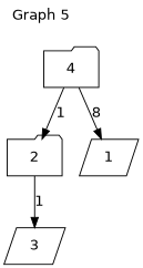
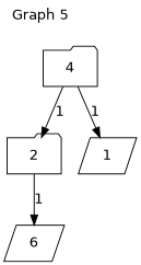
  digraph {
    fontname="DejaVu Sans"
    label="Graph 5"
    labeljust=left
    labelloc=top
    node [fontname="DejaVu Sans" shape=folder]
    edge [fontname="DejaVu Sans" weight=1]
    2
-   3 [shape=parallelogram]
+   3 [shape=parallelogram label=6]
    4
    1 [shape=parallelogram]
    2 -> 3 [label=1]
    4 -> 2 [label=1]
-   4 -> 1 [label=8]
+   4 -> 1 [label=1]
  }
